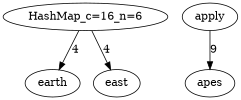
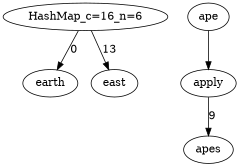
  digraph {
    "HashMap_c=16_n=6"
    earth
    east
+   ape
    apply
    apes
-   "HashMap_c=16_n=6" -> earth [label=4]
-   "HashMap_c=16_n=6" -> east [label=4]
+   "HashMap_c=16_n=6" -> earth [label=0]
+   "HashMap_c=16_n=6" -> east [label=13]
+   ape -> apply
    apply -> apes [label=9]
  }
